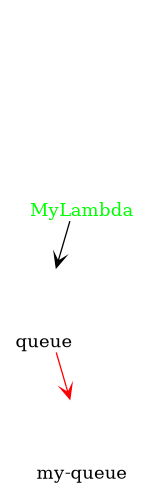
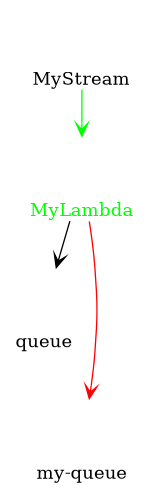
  digraph {
    node [labelloc=b shape=plaintext]
    edge [arrowhead=vee arrowtail=normal]
    n1 [fontcolor=green height=0.9 label=MyLambda]
    n2 [height=0.9 label=queue]
    n3 [height=0.9 label="my-queue"]
+   n4 [height=0.9 label=MyStream]
    n1 -> n2
-   n2 -> n3 [color=red]
+   n1 -> n3 [color=red]
+   n4 -> n1 [color=green]
  }
